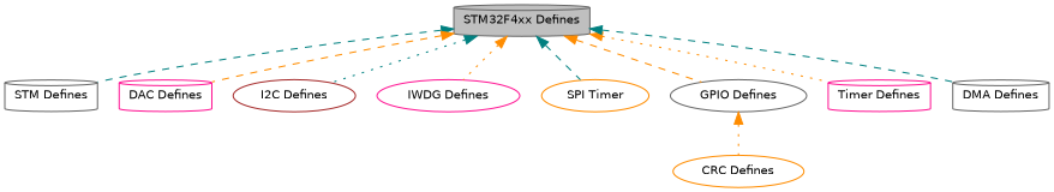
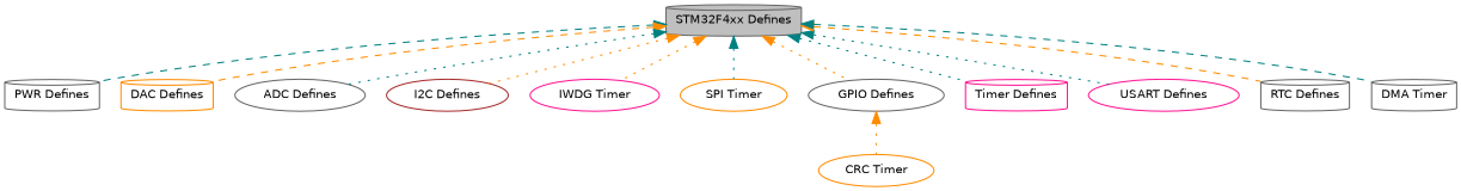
  digraph {
    rankdir=TB
    node [color=gray40 fillcolor=white fontname=Helvetica fontsize=10 shape=ellipse style=filled]
    edge [color=teal dir=back fontname=Helvetica fontsize=10 labelfontname=Helvetica labelfontsize=10 shape=plaintext style=dashed]
    n1 [fillcolor=grey75 fontcolor=black height=0.2 label="STM32F4xx Defines" shape=cylinder width=0.4]
-   n2 [height=0.2 label="STM Defines" shape=cylinder width=0.4]
-   n3 [color=deeppink height=0.2 label="DAC Defines" shape=cylinder width=0.4]
+   n2 [height=0.2 label="PWR Defines" shape=cylinder width=0.4]
+   n3 [color=darkorange height=0.2 label="DAC Defines" shape=cylinder width=0.4]
+   n4 [height=0.2 label="ADC Defines" width=0.4]
    n5 [color=brown height=0.2 label="I2C Defines" width=0.4]
-   n6 [color=deeppink height=0.2 label="IWDG Defines" width=0.4]
+   n6 [color=deeppink height=0.2 label="IWDG Timer" width=0.4]
    n7 [color=darkorange height=0.2 label="SPI Timer" width=0.4]
    n8 [height=0.2 label="GPIO Defines" width=0.4]
    n9 [color=deeppink height=0.2 label="Timer Defines" shape=cylinder width=0.4]
-   n12 [height=0.2 label="DMA Defines" shape=cylinder width=0.4]
-   n13 [color=darkorange height=0.2 label="CRC Defines" width=0.4]
+   n10 [color=deeppink height=0.2 label="USART Defines" width=0.4]
+   n11 [height=0.2 label="RTC Defines" shape=cylinder width=0.4]
+   n12 [height=0.2 label="DMA Timer" shape=cylinder width=0.4]
+   n13 [color=darkorange height=0.2 label="CRC Timer" width=0.4]
    n1 -> n2
    n1 -> n3 [color=darkorange]
-   n1 -> n5 [style=dotted]
+   n1 -> n4 [style=dotted]
+   n1 -> n5 [color=darkorange style=dotted]
    n1 -> n6 [color=darkorange style=dotted]
-   n1 -> n7
-   n1 -> n8 [color=darkorange]
-   n1 -> n9 [color=darkorange style=dotted]
+   n1 -> n7 [style=dotted]
+   n1 -> n8 [color=darkorange style=dotted]
+   n1 -> n9 [style=dotted]
+   n1 -> n10 [style=dotted]
+   n1 -> n11 [color=darkorange]
    n1 -> n12
    n8 -> n13 [color=darkorange style=dotted]
  }
